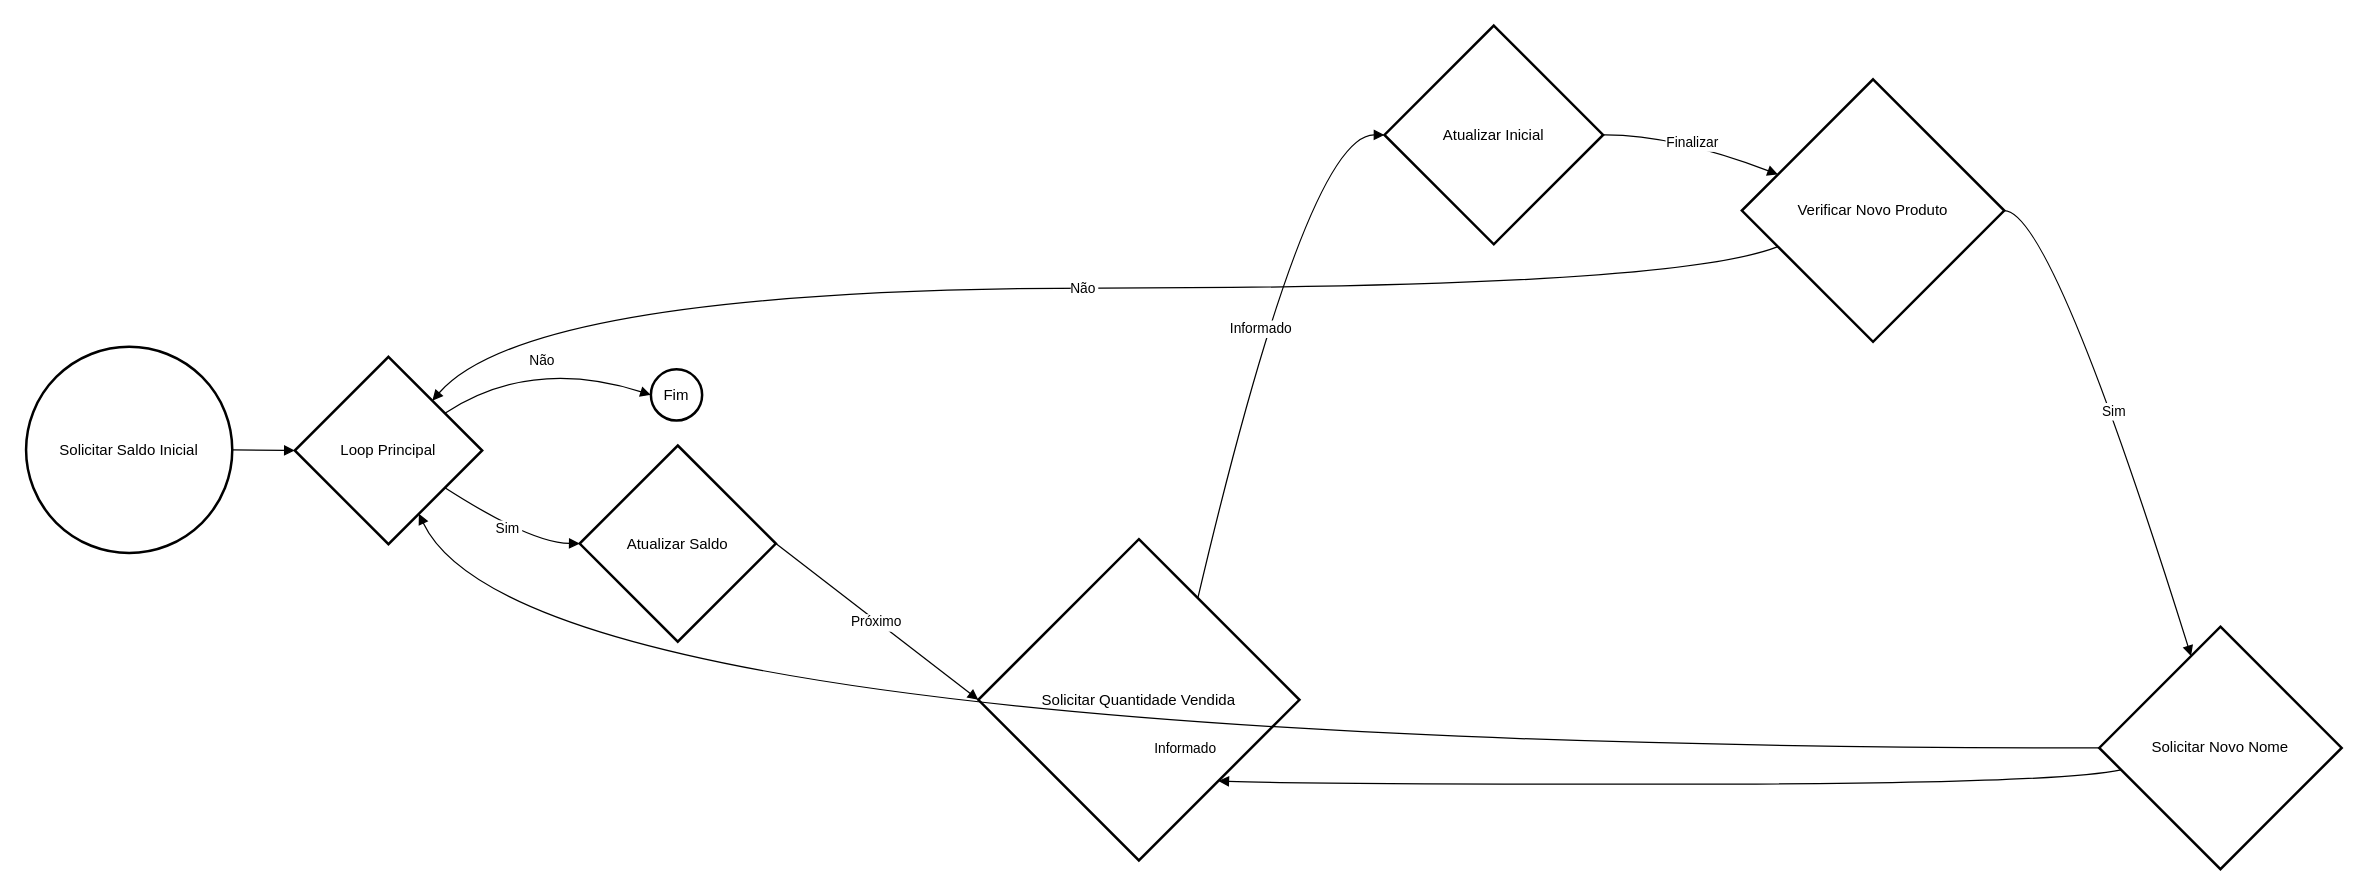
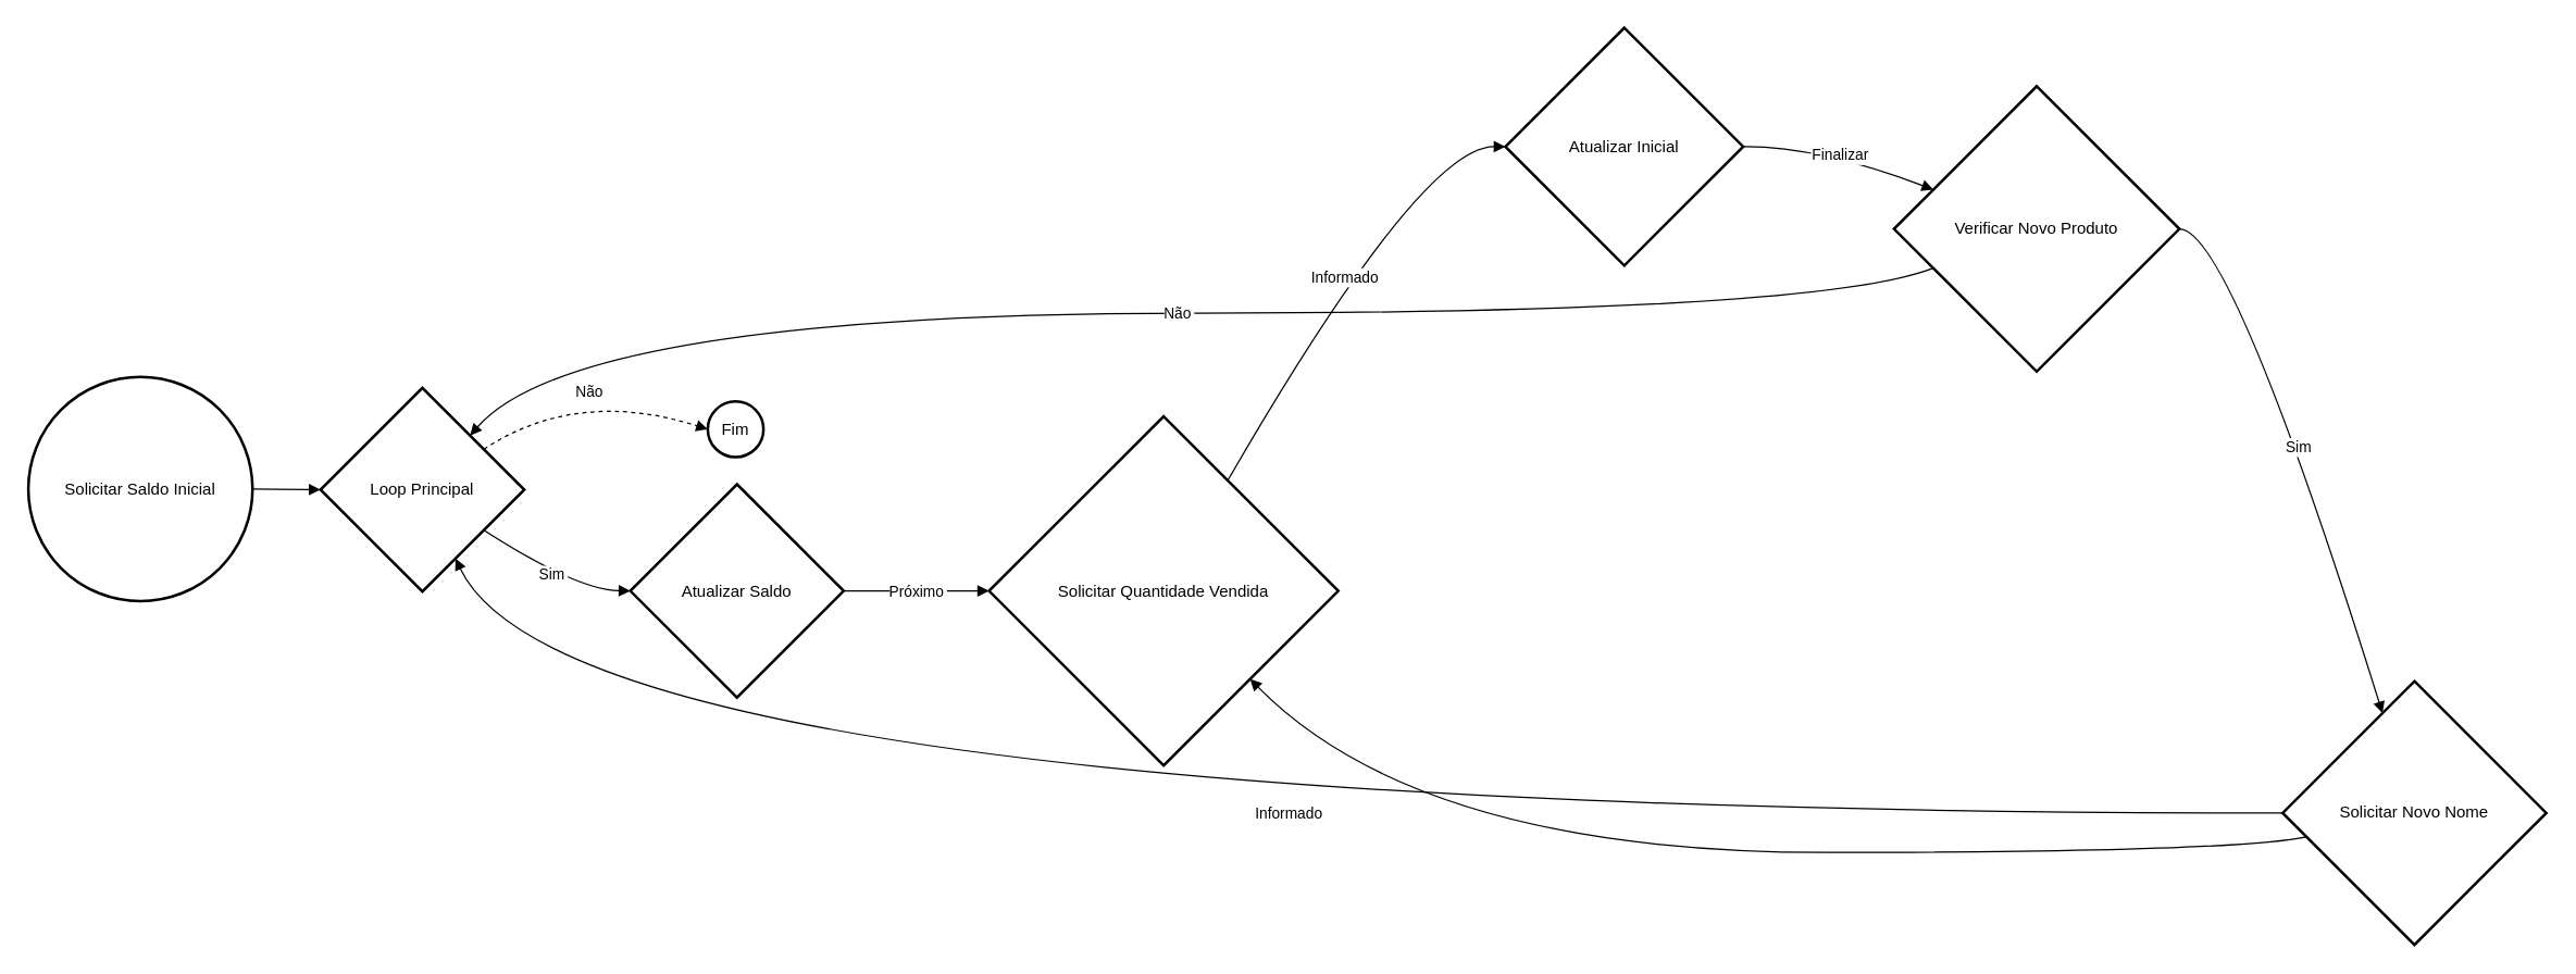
  <mxCell id="0" />
  <mxCell id="1" parent="0" />
  <mxCell id="2" value="Solicitar Saldo Inicial" style="ellipse;aspect=fixed;strokeWidth=2;whiteSpace=wrap;" vertex="1" parent="1"><mxGeometry x="20" y="277" width="165" height="165" as="geometry" /></mxCell>
  <mxCell id="3" value="Loop Principal" style="rhombus;strokeWidth=2;whiteSpace=wrap;" vertex="1" parent="1"><mxGeometry x="235" y="285" width="150" height="150" as="geometry" /></mxCell>
  <mxCell id="4" value="Atualizar Saldo" style="rhombus;strokeWidth=2;whiteSpace=wrap;" vertex="1" parent="1"><mxGeometry x="463" y="356" width="157" height="157" as="geometry" /></mxCell>
  <mxCell id="5" value="Fim" style="ellipse;aspect=fixed;strokeWidth=2;whiteSpace=wrap;" vertex="1" parent="1"><mxGeometry x="520" y="295" width="41" height="41" as="geometry" /></mxCell>
- <mxCell id="6" value="Solicitar Quantidade Vendida" style="rhombus;strokeWidth=2;whiteSpace=wrap;" vertex="1" parent="1"><mxGeometry x="782" y="431" width="257" height="257" as="geometry" /></mxCell>
+ <mxCell id="6" value="Solicitar Quantidade Vendida" style="rhombus;strokeWidth=2;whiteSpace=wrap;" vertex="1" parent="1"><mxGeometry x="727" y="306" width="257" height="257" as="geometry" /></mxCell>
  <mxCell id="7" value="Atualizar Inicial" style="rhombus;strokeWidth=2;whiteSpace=wrap;" vertex="1" parent="1"><mxGeometry x="1107" width="175" height="175" as="geometry" y="20" /></mxCell>
  <mxCell id="8" value="Verificar Novo Produto" style="rhombus;strokeWidth=2;whiteSpace=wrap;" vertex="1" parent="1"><mxGeometry x="1393" y="63" width="210" height="210" as="geometry" /></mxCell>
  <mxCell id="9" value="Solicitar Novo Nome" style="rhombus;strokeWidth=2;whiteSpace=wrap;" vertex="1" parent="1"><mxGeometry x="1679" y="501" width="194" height="194" as="geometry" /></mxCell>
  <mxCell id="10" value="" style="curved=1;startArrow=none;endArrow=block;exitX=1;exitY=0.5;entryX=0;entryY=0.5;" edge="1" parent="1" source="2" target="3"><mxGeometry relative="1" as="geometry"><Array as="points" /></mxGeometry></mxCell>
  <mxCell id="11" value="Sim" style="curved=1;startArrow=none;endArrow=block;exitX=1;exitY=0.83;entryX=0;entryY=0.5;" edge="1" parent="1" source="3" target="4"><mxGeometry relative="1" as="geometry"><Array as="points"><mxPoint x="424" y="434" /></Array></mxGeometry></mxCell>
- <mxCell id="12" value="Não" style="curved=1;startArrow=none;endArrow=block;exitX=1;exitY=0.17;entryX=0.01;entryY=0.49;" edge="1" parent="1" source="3" target="5"><mxGeometry relative="1" as="geometry"><Array as="points"><mxPoint x="424" y="285" /></Array></mxGeometry></mxCell>
+ <mxCell id="12" value="Não" style="curved=1;startArrow=none;endArrow=block;exitX=1;exitY=0.17;entryX=0.01;entryY=0.49;dashed=1;" edge="1" parent="1" source="3" target="5"><mxGeometry relative="1" as="geometry"><Array as="points"><mxPoint x="424" y="285" /></Array></mxGeometry></mxCell>
  <mxCell id="13" value="Próximo" style="curved=1;startArrow=none;endArrow=block;exitX=0.99;exitY=0.5;entryX=0;entryY=0.5;" edge="1" parent="1" source="4" target="6"><mxGeometry relative="1" as="geometry"><Array as="points" /></mxGeometry></mxCell>
  <mxCell id="14" value="Informado" style="curved=1;startArrow=none;endArrow=block;exitX=0.79;exitY=0;entryX=0;entryY=0.5;" edge="1" parent="1" source="6" target="7"><mxGeometry relative="1" as="geometry"><Array as="points"><mxPoint x="1045" y="107" /></Array></mxGeometry></mxCell>
  <mxCell id="15" value="Finalizar" style="curved=1;startArrow=none;endArrow=block;exitX=1;exitY=0.5;entryX=0;entryY=0.31;" edge="1" parent="1" source="7" target="8"><mxGeometry relative="1" as="geometry"><Array as="points"><mxPoint x="1337" y="107" /></Array></mxGeometry></mxCell>
  <mxCell id="16" value="Sim" style="curved=1;startArrow=none;endArrow=block;exitX=1;exitY=0.5;entryX=0.34;entryY=0;" edge="1" parent="1" source="8" target="9"><mxGeometry relative="1" as="geometry"><Array as="points"><mxPoint x="1641" y="168" /></Array></mxGeometry></mxCell>
  <mxCell id="17" value="Não" style="curved=1;startArrow=none;endArrow=block;exitX=0;exitY=0.69;entryX=0.94;entryY=0;" edge="1" parent="1" source="8" target="3"><mxGeometry relative="1" as="geometry"><Array as="points"><mxPoint x="1337" y="230" /><mxPoint x="424" y="230" /></Array></mxGeometry></mxCell>
  <mxCell id="18" value="Informado" style="curved=1;startArrow=none;endArrow=block;exitX=0;exitY=0.5;entryX=0.74;entryY=1;" edge="1" parent="1" source="9" target="3"><mxGeometry relative="1" as="geometry"><Array as="points"><mxPoint x="424" y="598" /></Array></mxGeometry></mxCell>
  <mxCell id="19" value="" style="curved=1;startArrow=none;endArrow=block;exitX=0;exitY=0.61;entryX=0.99;entryY=1;" edge="1" parent="1" source="9" target="6"><mxGeometry relative="1" as="geometry"><Array as="points"><mxPoint x="1641" y="627" /><mxPoint x="1045" y="627" /></Array></mxGeometry></mxCell>
